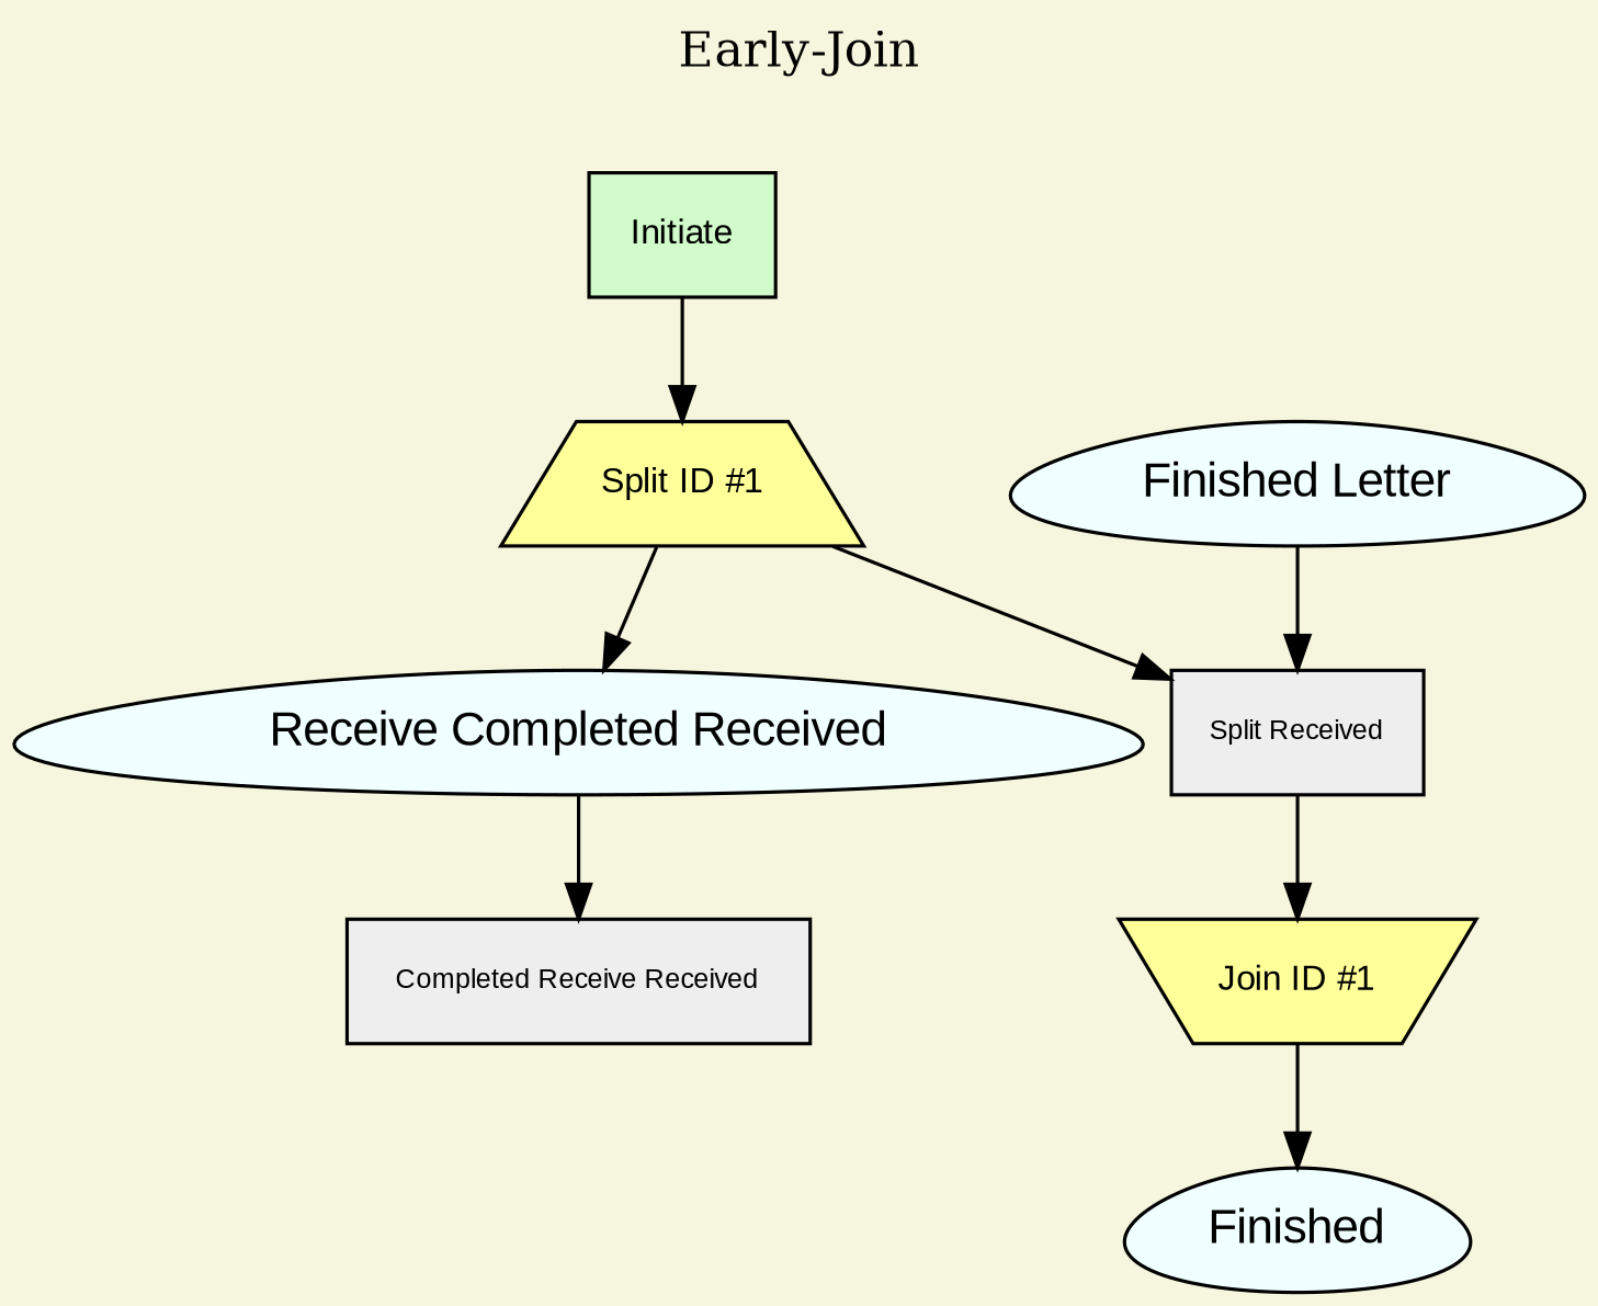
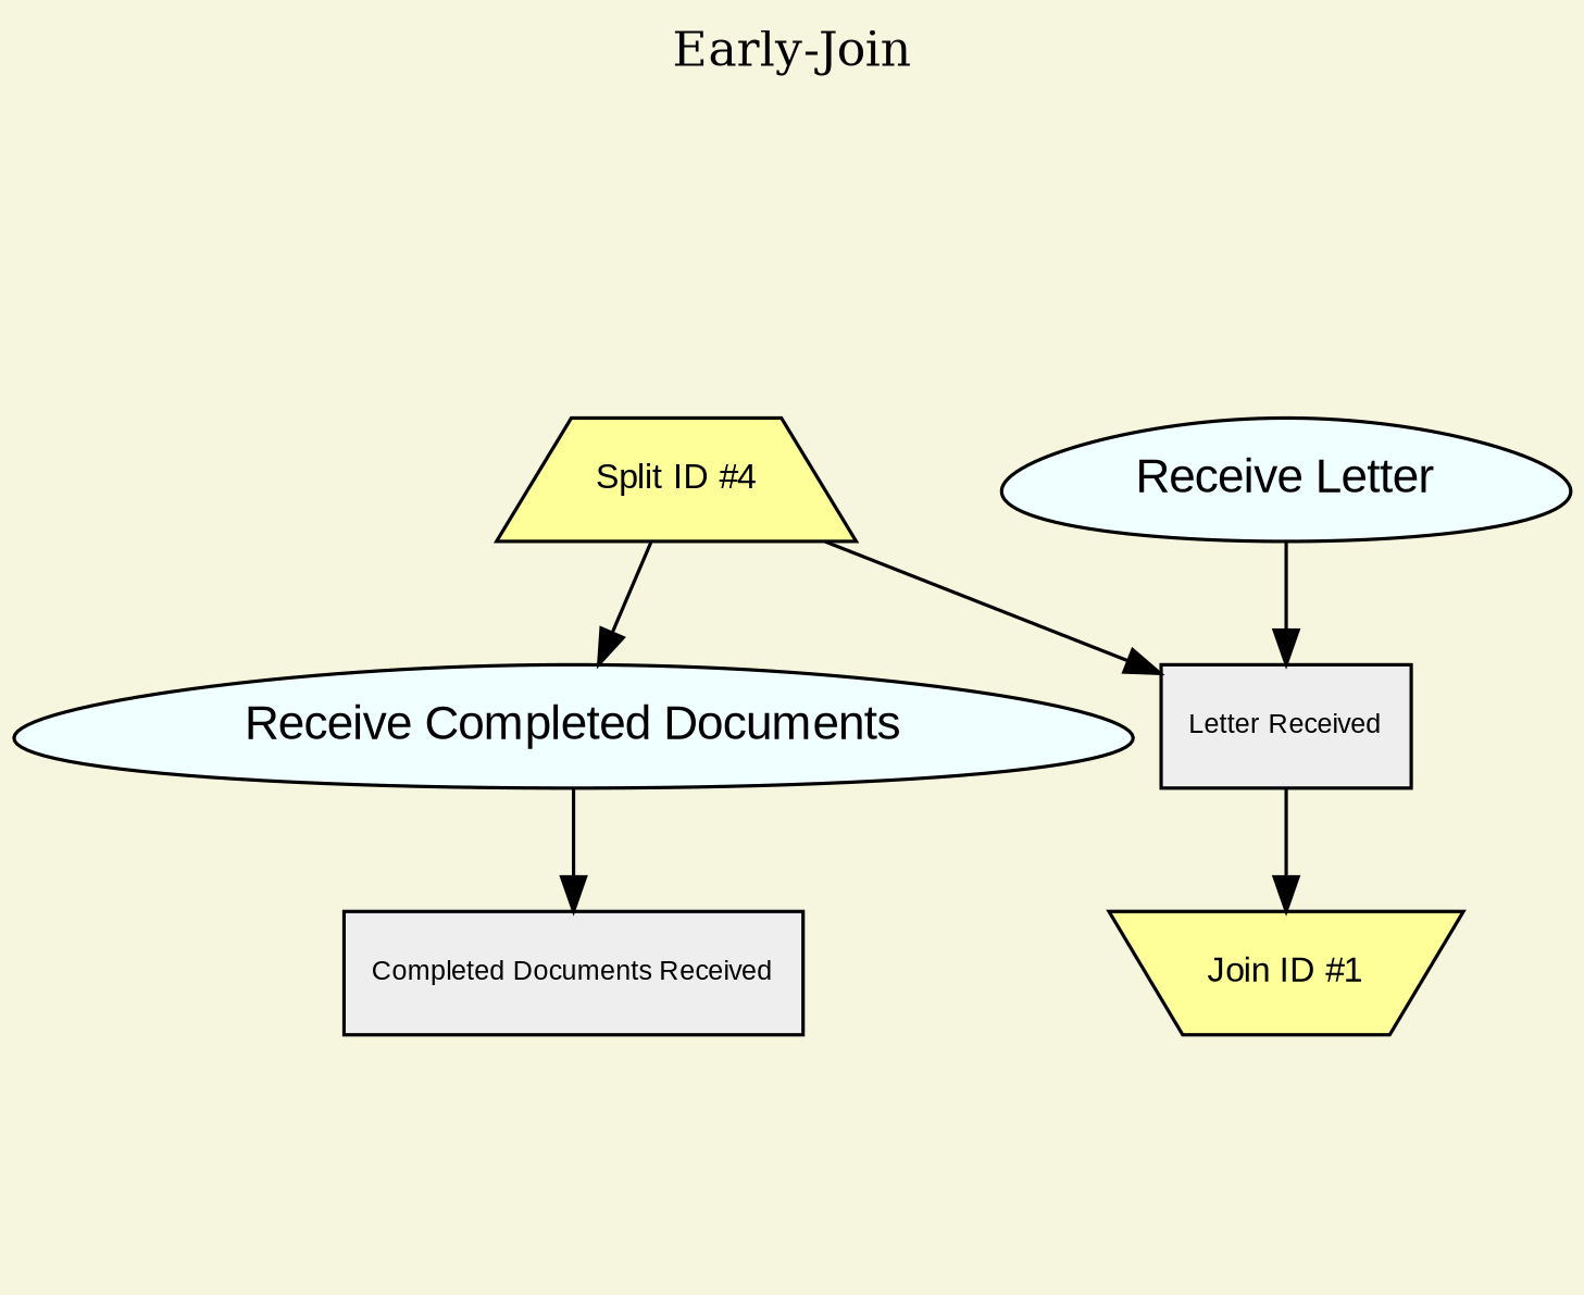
  digraph {
    bgcolor="#f6f6DE"
    label="Early-Join"
    labeljust=center
    labelloc=top
    node [color=black fillcolor="#f0ffff" fontcolor=black fontname=Arial fontsize=10 shape=box style=filled]
    edge [arrowtype=normal fontname=Arial fontsize=8]
-   n1 [fillcolor="#D1FBCB" label=Initiate]
-   n2 [fillcolor="#FFFF99" label="Split ID #1" shape=trapezium]
-   n3 [fontsize=14 label="Receive Completed Received" shape=egg]
-   n4 [fillcolor="#eeeeee" fontsize=8 label="Split Received"]
-   n5 [fillcolor="#eeeeee" fontsize=8 label="Completed Receive Received"]
+   n2 [fillcolor="#FFFF99" label="Split ID #4" shape=trapezium]
+   n3 [fontsize=14 label="Receive Completed Documents" shape=egg]
+   n4 [fillcolor="#eeeeee" fontsize=8 label="Letter Received"]
+   n5 [fillcolor="#eeeeee" fontsize=8 label="Completed Documents Received"]
    n6 [fillcolor="#FFFF99" label="Join ID #1" shape=invtrapezium]
-   n7 [fontsize=14 label=Finished shape=egg]
-   n8 [fontsize=14 label="Finished Letter" shape=egg]
-   n1 -> n2
+   n8 [fontsize=14 label="Receive Letter" shape=egg]
    n2 -> n3
    n2 -> n4
    n3 -> n5
    n4 -> n6
-   n6 -> n7
    n8 -> n4
  }
